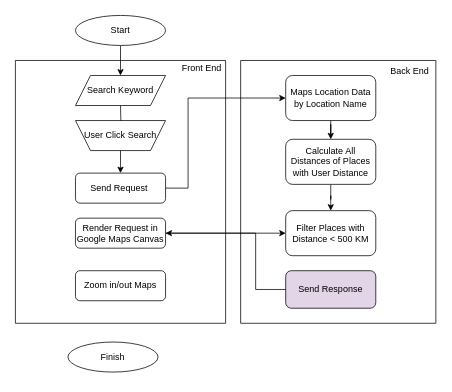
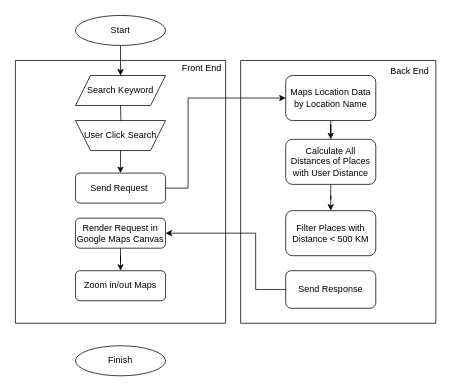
  <mxCell id="0" />
  <mxCell id="1" parent="0" />
  <mxCell id="2" style="edgeStyle=orthogonalEdgeStyle;rounded=0;orthogonalLoop=1;jettySize=auto;html=1;" parent="1" edge="1"><mxGeometry relative="1" as="geometry"><mxPoint x="160" y="140" as="sourcePoint" /><mxPoint x="160" y="180" as="targetPoint" /></mxGeometry></mxCell>
  <mxCell id="3" style="edgeStyle=orthogonalEdgeStyle;rounded=0;orthogonalLoop=1;jettySize=auto;html=1;entryX=0.5;entryY=0;entryDx=0;entryDy=0;" parent="1" source="4" edge="1"><mxGeometry relative="1" as="geometry"><mxPoint x="160" y="100" as="targetPoint" /></mxGeometry></mxCell>
  <mxCell id="4" value="Start" style="ellipse;whiteSpace=wrap;html=1;" parent="1" vertex="1"><mxGeometry x="100" y="20" width="120" height="40" as="geometry" /></mxCell>
  <mxCell id="5" style="edgeStyle=orthogonalEdgeStyle;rounded=0;orthogonalLoop=1;jettySize=auto;html=1;exitX=1;exitY=0.5;exitDx=0;exitDy=0;entryX=0;entryY=0.5;entryDx=0;entryDy=0;" parent="1" source="11" target="18" edge="1"><mxGeometry relative="1" as="geometry"><mxPoint x="340" y="120" as="targetPoint" /><Array as="points"><mxPoint x="250" y="250" /><mxPoint x="250" y="130" /></Array></mxGeometry></mxCell>
  <mxCell id="6" value="" style="swimlane;startSize=0;" parent="1" vertex="1"><mxGeometry x="20" y="80" width="280" height="350" as="geometry" /></mxCell>
- <mxCell id="7" style="edgeStyle=orthogonalEdgeStyle;rounded=0;orthogonalLoop=1;jettySize=auto;html=1;" parent="6" source="8" target="22" edge="1"><mxGeometry relative="1" as="geometry" /></mxCell>
+ <mxCell id="7" style="edgeStyle=orthogonalEdgeStyle;rounded=0;orthogonalLoop=1;jettySize=auto;html=1;entryX=0.5;entryY=0;entryDx=0;entryDy=0;" parent="6" source="8" target="14" edge="1"><mxGeometry relative="1" as="geometry" /></mxCell>
  <mxCell id="8" value="Render Request&amp;nbsp;&lt;span style=&quot;background-color: initial;&quot;&gt;in Google Maps Canvas&lt;/span&gt;" style="rounded=1;whiteSpace=wrap;html=1;fontSize=12;glass=0;strokeWidth=1;shadow=0;" parent="6" vertex="1"><mxGeometry x="80" y="210" width="120" height="40" as="geometry" /></mxCell>
  <mxCell id="9" value="User Click Search" style="shape=trapezoid;perimeter=trapezoidPerimeter;whiteSpace=wrap;html=1;fixedSize=1;flipV=1;" parent="6" vertex="1"><mxGeometry x="80" y="80" width="120" height="40" as="geometry" /></mxCell>
  <mxCell id="10" style="edgeStyle=orthogonalEdgeStyle;rounded=0;orthogonalLoop=1;jettySize=auto;html=1;entryX=0.5;entryY=0;entryDx=0;entryDy=0;" parent="6" source="9" edge="1"><mxGeometry relative="1" as="geometry"><mxPoint x="140" y="150" as="targetPoint" /></mxGeometry></mxCell>
  <mxCell id="11" value="Send Request&amp;nbsp;" style="rounded=1;whiteSpace=wrap;html=1;fontSize=12;glass=0;strokeWidth=1;shadow=0;" parent="6" vertex="1"><mxGeometry x="80" y="150" width="120" height="40" as="geometry" /></mxCell>
  <mxCell id="12" value="Front End" style="text;html=1;align=center;verticalAlign=middle;resizable=0;points=[];autosize=1;strokeColor=none;fillColor=none;" parent="6" vertex="1"><mxGeometry x="208" y="-4" width="80" height="30" as="geometry" /></mxCell>
  <mxCell id="13" value="Search Keyword" style="shape=parallelogram;perimeter=parallelogramPerimeter;whiteSpace=wrap;html=1;fixedSize=1;" parent="6" vertex="1"><mxGeometry x="80" y="20" width="120" height="40" as="geometry" /></mxCell>
  <mxCell id="14" value="Zoom in/out Maps" style="rounded=1;whiteSpace=wrap;html=1;fontSize=12;glass=0;strokeWidth=1;shadow=0;" parent="6" vertex="1"><mxGeometry x="80" y="280" width="120" height="40" as="geometry" /></mxCell>
  <mxCell id="15" value="" style="swimlane;startSize=0;" parent="1" vertex="1"><mxGeometry x="320" y="80" width="260" height="350" as="geometry" /></mxCell>
- <mxCell id="16" value="Send Response" style="rounded=1;whiteSpace=wrap;html=1;fontSize=12;glass=0;strokeWidth=1;shadow=0;fillColor=#e1d5e7;" parent="15" vertex="1"><mxGeometry x="60" y="280" width="120" height="50" as="geometry" /></mxCell>
+ <mxCell id="16" value="Send Response" style="rounded=1;whiteSpace=wrap;html=1;fontSize=12;glass=0;strokeWidth=1;shadow=0;" parent="15" vertex="1"><mxGeometry x="60" y="280" width="120" height="50" as="geometry" /></mxCell>
  <mxCell id="17" style="edgeStyle=orthogonalEdgeStyle;rounded=0;orthogonalLoop=1;jettySize=auto;html=1;entryX=0.5;entryY=0;entryDx=0;entryDy=0;" parent="15" source="18" target="21" edge="1"><mxGeometry relative="1" as="geometry" /></mxCell>
  <mxCell id="18" value="Maps Location Data by Location Name" style="rounded=1;whiteSpace=wrap;html=1;fontSize=12;glass=0;strokeWidth=1;shadow=0;" parent="15" vertex="1"><mxGeometry x="60" y="20" width="120" height="60" as="geometry" /></mxCell>
  <mxCell id="19" value="Back End" style="text;html=1;align=center;verticalAlign=middle;resizable=0;points=[];autosize=1;strokeColor=none;fillColor=none;" parent="15" vertex="1"><mxGeometry x="190" width="70" height="30" as="geometry" /></mxCell>
  <mxCell id="20" style="edgeStyle=orthogonalEdgeStyle;rounded=0;orthogonalLoop=1;jettySize=auto;html=1;entryX=0.5;entryY=0;entryDx=0;entryDy=0;" parent="15" source="21" target="22" edge="1"><mxGeometry relative="1" as="geometry" /></mxCell>
  <mxCell id="21" value="Calculate All Distances of Places with User Distance" style="rounded=1;whiteSpace=wrap;html=1;fontSize=12;glass=0;strokeWidth=1;shadow=0;" parent="15" vertex="1"><mxGeometry x="60" y="105" width="120" height="60" as="geometry" /></mxCell>
  <mxCell id="22" value="Filter Places with Distance &amp;lt; 500 KM" style="rounded=1;whiteSpace=wrap;html=1;fontSize=12;glass=0;strokeWidth=1;shadow=0;" parent="15" vertex="1"><mxGeometry x="60" y="200" width="120" height="60" as="geometry" /></mxCell>
- <mxCell id="23" value="Finish" style="ellipse;whiteSpace=wrap;html=1;" parent="1" vertex="1"><mxGeometry x="90" y="455" width="120" height="40" as="geometry" /></mxCell>
+ <mxCell id="23" value="Finish" style="ellipse;whiteSpace=wrap;html=1;" parent="1" vertex="1"><mxGeometry x="100" y="460" width="120" height="40" as="geometry" /></mxCell>
  <mxCell id="24" style="edgeStyle=orthogonalEdgeStyle;rounded=0;orthogonalLoop=1;jettySize=auto;html=1;entryX=1;entryY=0.5;entryDx=0;entryDy=0;" parent="1" source="16" target="8" edge="1"><mxGeometry relative="1" as="geometry"><Array as="points"><mxPoint x="340" y="385" /><mxPoint x="340" y="310" /></Array></mxGeometry></mxCell>
